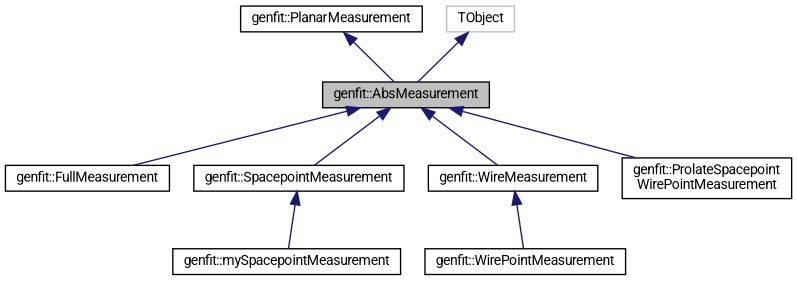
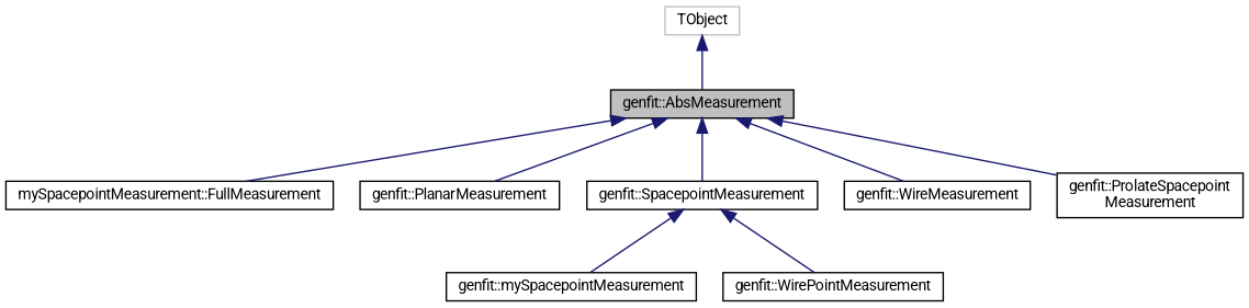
  digraph {
    fontname=Roboto
    rankdir=TB
    node [color=black fillcolor=white fontname=Roboto fontsize=10 shape=record style=filled]
    edge [color=midnightblue dir=back fontname=Roboto fontsize=10 labelfontname=Helvetica labelfontsize=10 style=solid]
    n1 [fillcolor=grey75 fontcolor=black height=0.2 label="genfit::AbsMeasurement" width=0.4]
-   n2 [height=0.2 label="genfit::FullMeasurement" width=0.4]
+   n2 [height=0.2 label="mySpacepointMeasurement::FullMeasurement" width=0.4]
    n3 [height=0.2 label="genfit::PlanarMeasurement" width=0.4]
    n4 [height=0.2 label="genfit::SpacepointMeasurement" width=0.4]
    n5 [height=0.2 label="genfit::WireMeasurement" width=0.4]
-   n6 [height=0.2 label="genfit::ProlateSpacepoint\lWirePointMeasurement" width=0.4]
+   n6 [height=0.2 label="genfit::ProlateSpacepoint\lMeasurement" width=0.4]
    n7 [height=0.2 label="genfit::mySpacepointMeasurement" width=0.4]
    n8 [height=0.2 label="genfit::WirePointMeasurement" width=0.4]
    n9 [color=grey75 height=0.2 label=TObject width=0.4]
    n1 -> n2
-   n3 -> n1
+   n1 -> n3
    n1 -> n4
    n1 -> n5
    n1 -> n6
    n4 -> n7
-   n5 -> n8
+   n4 -> n8
    n9 -> n1
  }
